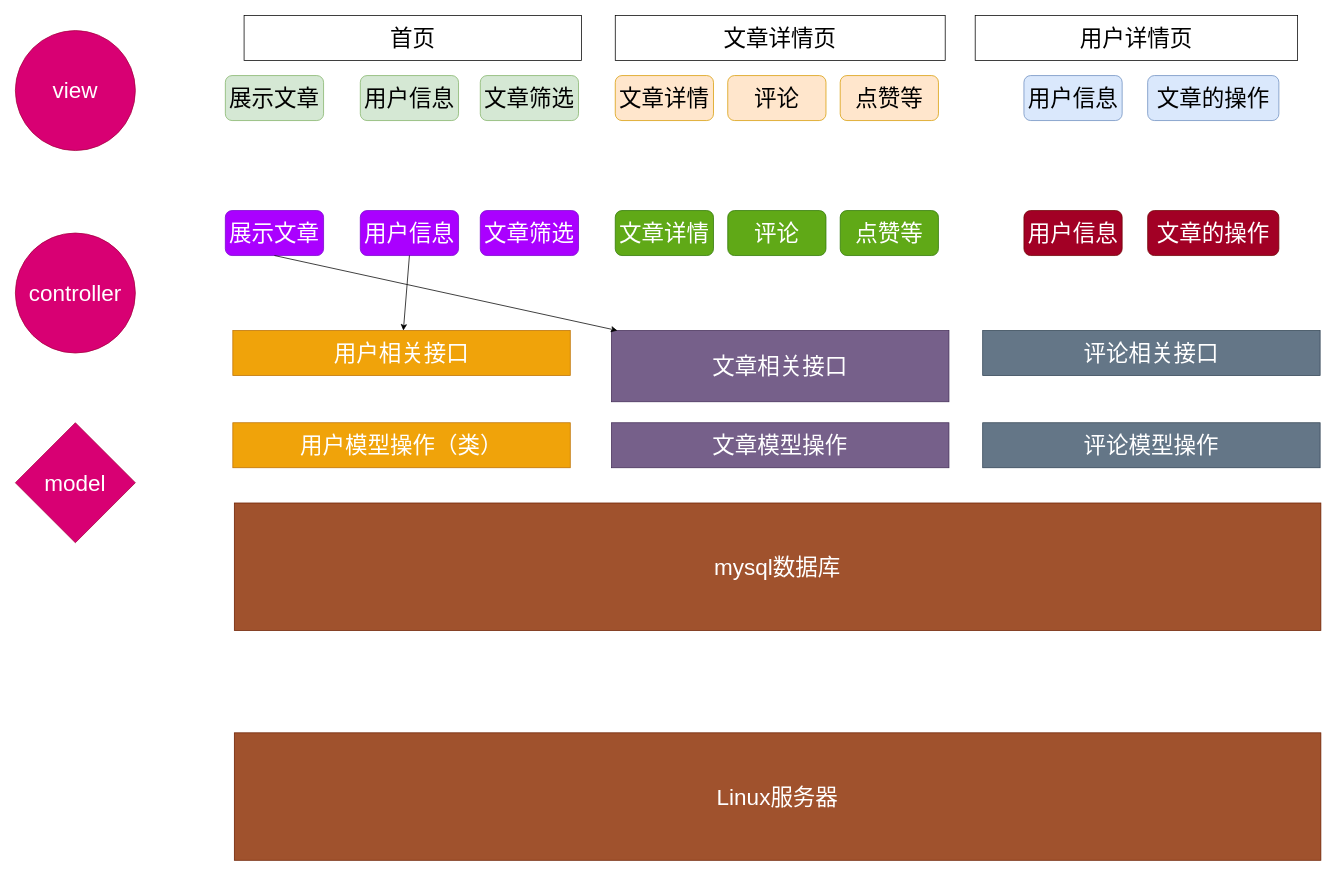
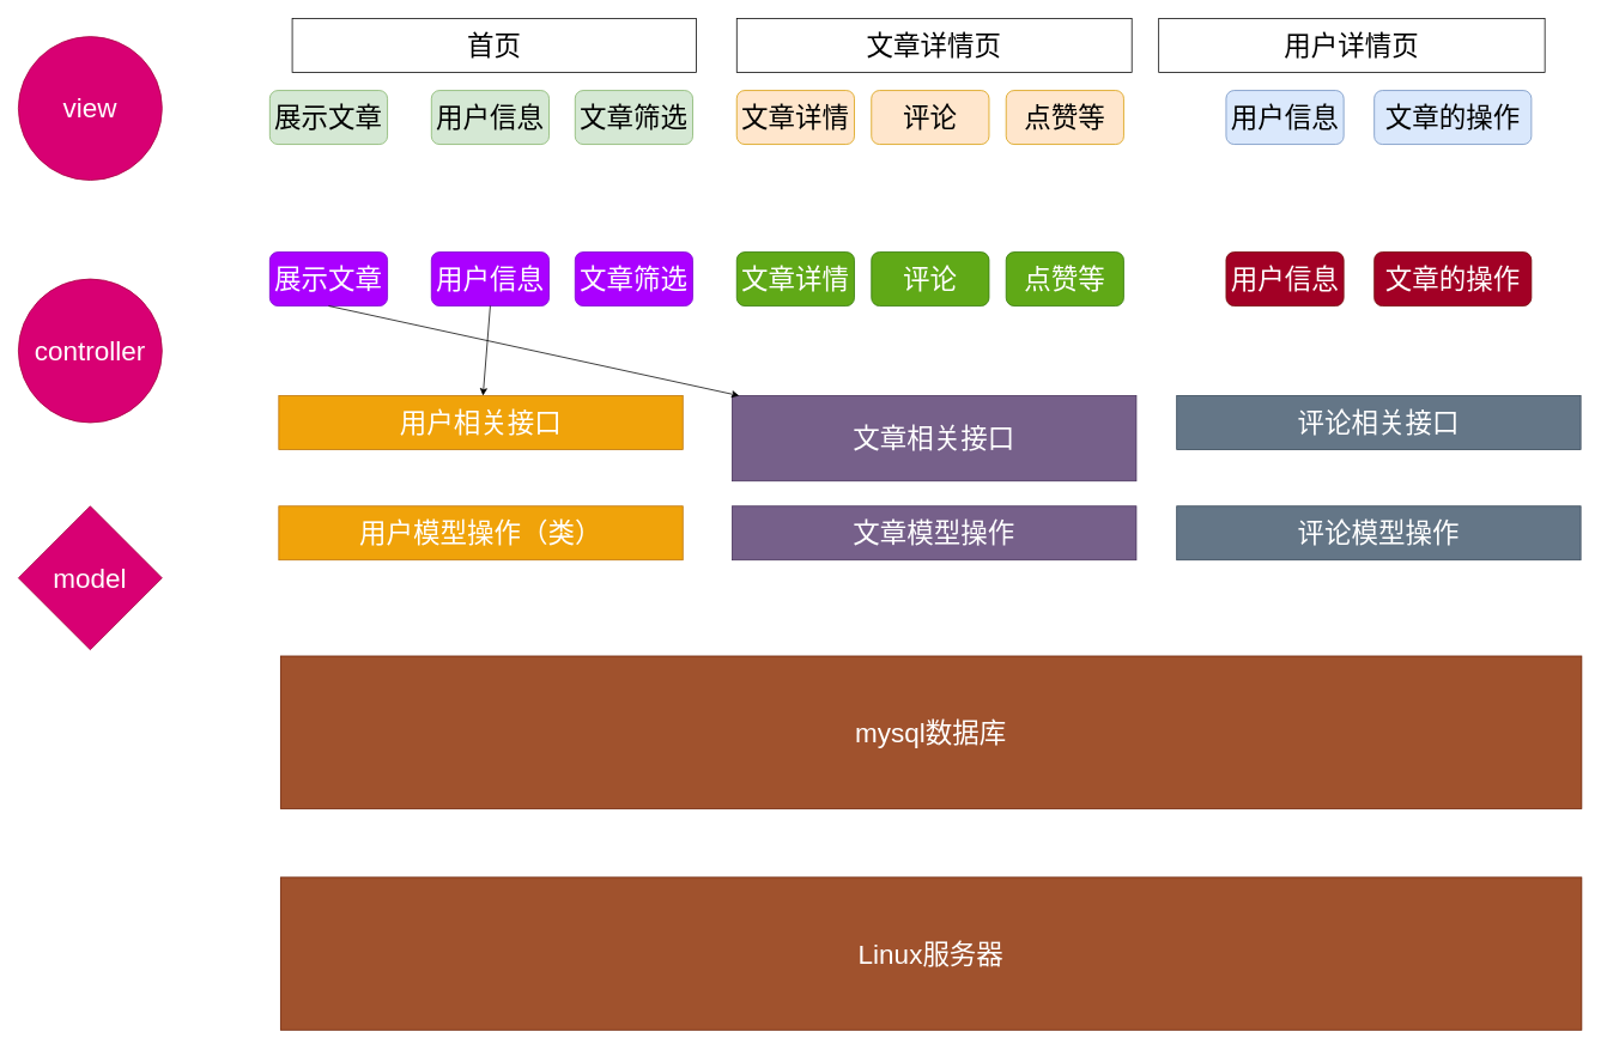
  <mxCell id="0" />
  <mxCell id="1" parent="0" />
  <mxCell id="2" value="&lt;font style=&quot;font-size: 30px&quot;&gt;首页&lt;/font&gt;" style="rounded=0;whiteSpace=wrap;html=1;" parent="1" vertex="1"><mxGeometry x="325" y="20" width="450" height="60" as="geometry" /></mxCell>
- <mxCell id="3" value="&lt;span style=&quot;font-size: 30px&quot;&gt;用户详情页&lt;/span&gt;" style="rounded=0;whiteSpace=wrap;html=1;" parent="1" vertex="1"><mxGeometry x="1300" y="20" width="430" height="60" as="geometry" /></mxCell>
+ <mxCell id="3" value="&lt;span style=&quot;font-size: 30px&quot;&gt;用户详情页&lt;/span&gt;" style="rounded=0;whiteSpace=wrap;html=1;" parent="1" vertex="1"><mxGeometry x="1290" y="20" width="430" height="60" as="geometry" /></mxCell>
  <mxCell id="4" value="&lt;span style=&quot;font-size: 30px&quot;&gt;文章详情页&lt;/span&gt;" style="rounded=0;whiteSpace=wrap;html=1;" parent="1" vertex="1"><mxGeometry x="820" y="20" width="440" height="60" as="geometry" /></mxCell>
  <mxCell id="5" value="&lt;font style=&quot;font-size: 30px&quot;&gt;展示文章&lt;/font&gt;" style="rounded=1;whiteSpace=wrap;html=1;fillColor=#d5e8d4;strokeColor=#82b366;" parent="1" vertex="1"><mxGeometry x="300" y="100" width="131" height="60" as="geometry" /></mxCell>
  <mxCell id="6" value="&lt;font style=&quot;font-size: 30px&quot;&gt;用户信息&lt;br&gt;&lt;/font&gt;" style="rounded=1;whiteSpace=wrap;html=1;fillColor=#d5e8d4;strokeColor=#82b366;" parent="1" vertex="1"><mxGeometry x="480" y="100" width="131" height="60" as="geometry" /></mxCell>
  <mxCell id="7" value="&lt;font style=&quot;font-size: 30px&quot;&gt;文章筛选&lt;br&gt;&lt;/font&gt;" style="rounded=1;whiteSpace=wrap;html=1;fillColor=#d5e8d4;strokeColor=#82b366;" parent="1" vertex="1"><mxGeometry x="640" y="100" width="131" height="60" as="geometry" /></mxCell>
  <mxCell id="8" value="&lt;font style=&quot;font-size: 30px&quot;&gt;文章详情&lt;br&gt;&lt;/font&gt;" style="rounded=1;whiteSpace=wrap;html=1;fillColor=#ffe6cc;strokeColor=#d79b00;" parent="1" vertex="1"><mxGeometry x="820" y="100" width="131" height="60" as="geometry" /></mxCell>
  <mxCell id="9" value="&lt;font style=&quot;font-size: 30px&quot;&gt;评论&lt;br&gt;&lt;/font&gt;" style="rounded=1;whiteSpace=wrap;html=1;fillColor=#ffe6cc;strokeColor=#d79b00;" parent="1" vertex="1"><mxGeometry x="970" y="100" width="131" height="60" as="geometry" /></mxCell>
  <mxCell id="10" value="&lt;font style=&quot;font-size: 30px&quot;&gt;点赞等&lt;br&gt;&lt;/font&gt;" style="rounded=1;whiteSpace=wrap;html=1;fillColor=#ffe6cc;strokeColor=#d79b00;" parent="1" vertex="1"><mxGeometry x="1120" y="100" width="131" height="60" as="geometry" /></mxCell>
  <mxCell id="11" value="&lt;font style=&quot;font-size: 30px&quot;&gt;用户信息&lt;br&gt;&lt;/font&gt;" style="rounded=1;whiteSpace=wrap;html=1;fillColor=#dae8fc;strokeColor=#6c8ebf;" parent="1" vertex="1"><mxGeometry x="1365" y="100" width="131" height="60" as="geometry" /></mxCell>
  <mxCell id="12" value="&lt;font style=&quot;font-size: 30px&quot;&gt;文章的操作&lt;br&gt;&lt;/font&gt;" style="rounded=1;whiteSpace=wrap;html=1;fillColor=#dae8fc;strokeColor=#6c8ebf;" parent="1" vertex="1"><mxGeometry x="1530" y="100" width="175" height="60" as="geometry" /></mxCell>
  <mxCell id="13" value="&lt;font style=&quot;font-size: 30px&quot;&gt;view&lt;/font&gt;" style="ellipse;whiteSpace=wrap;html=1;aspect=fixed;fillColor=#d80073;strokeColor=#A50040;fontColor=#ffffff;" parent="1" vertex="1"><mxGeometry x="20" y="40" width="160" height="160" as="geometry" /></mxCell>
  <mxCell id="14" value="&lt;font style=&quot;font-size: 30px&quot;&gt;controller&lt;/font&gt;" style="ellipse;whiteSpace=wrap;html=1;aspect=fixed;fillColor=#d80073;strokeColor=#A50040;fontColor=#ffffff;" parent="1" vertex="1"><mxGeometry x="20" y="310" width="160" height="160" as="geometry" /></mxCell>
  <mxCell id="15" value="&lt;font style=&quot;font-size: 30px&quot;&gt;展示文章&lt;/font&gt;" style="rounded=1;whiteSpace=wrap;html=1;fillColor=#aa00ff;strokeColor=#7700CC;fontColor=#ffffff;" parent="1" vertex="1"><mxGeometry x="300" y="280" width="131" height="60" as="geometry" /></mxCell>
  <mxCell id="16" value="&lt;font style=&quot;font-size: 30px&quot;&gt;用户信息&lt;br&gt;&lt;/font&gt;" style="rounded=1;whiteSpace=wrap;html=1;fillColor=#aa00ff;strokeColor=#7700CC;fontColor=#ffffff;" parent="1" vertex="1"><mxGeometry x="480" y="280" width="131" height="60" as="geometry" /></mxCell>
  <mxCell id="17" value="&lt;font style=&quot;font-size: 30px&quot;&gt;文章筛选&lt;br&gt;&lt;/font&gt;" style="rounded=1;whiteSpace=wrap;html=1;fillColor=#aa00ff;strokeColor=#7700CC;fontColor=#ffffff;" parent="1" vertex="1"><mxGeometry x="640" y="280" width="131" height="60" as="geometry" /></mxCell>
  <mxCell id="18" value="&lt;font style=&quot;font-size: 30px&quot;&gt;文章详情&lt;br&gt;&lt;/font&gt;" style="rounded=1;whiteSpace=wrap;html=1;fillColor=#60a917;strokeColor=#2D7600;fontColor=#ffffff;" parent="1" vertex="1"><mxGeometry x="820" y="280" width="131" height="60" as="geometry" /></mxCell>
  <mxCell id="19" value="&lt;font style=&quot;font-size: 30px&quot;&gt;评论&lt;br&gt;&lt;/font&gt;" style="rounded=1;whiteSpace=wrap;html=1;fillColor=#60a917;strokeColor=#2D7600;fontColor=#ffffff;" parent="1" vertex="1"><mxGeometry x="970" y="280" width="131" height="60" as="geometry" /></mxCell>
  <mxCell id="20" value="&lt;font style=&quot;font-size: 30px&quot;&gt;点赞等&lt;br&gt;&lt;/font&gt;" style="rounded=1;whiteSpace=wrap;html=1;fillColor=#60a917;strokeColor=#2D7600;fontColor=#ffffff;" parent="1" vertex="1"><mxGeometry x="1120" y="280" width="131" height="60" as="geometry" /></mxCell>
  <mxCell id="21" value="&lt;font style=&quot;font-size: 30px&quot;&gt;用户信息&lt;br&gt;&lt;/font&gt;" style="rounded=1;whiteSpace=wrap;html=1;fillColor=#a20025;strokeColor=#6F0000;fontColor=#ffffff;" parent="1" vertex="1"><mxGeometry x="1365" y="280" width="131" height="60" as="geometry" /></mxCell>
  <mxCell id="22" value="&lt;font style=&quot;font-size: 30px&quot;&gt;文章的操作&lt;br&gt;&lt;/font&gt;" style="rounded=1;whiteSpace=wrap;html=1;fillColor=#a20025;strokeColor=#6F0000;fontColor=#ffffff;" parent="1" vertex="1"><mxGeometry x="1530" y="280" width="175" height="60" as="geometry" /></mxCell>
  <mxCell id="23" value="&lt;font style=&quot;font-size: 30px&quot;&gt;用户相关接口&lt;/font&gt;" style="rounded=0;whiteSpace=wrap;html=1;fillColor=#f0a30a;strokeColor=#BD7000;fontColor=#ffffff;" parent="1" vertex="1"><mxGeometry x="310" y="440" width="450" height="60" as="geometry" /></mxCell>
  <mxCell id="24" value="&lt;font style=&quot;font-size: 30px&quot;&gt;文章相关接口&lt;/font&gt;" style="rounded=0;whiteSpace=wrap;html=1;fillColor=#76608a;strokeColor=#432D57;fontColor=#ffffff;" parent="1" vertex="1"><mxGeometry x="815" y="440" width="450" height="95" as="geometry" /></mxCell>
  <mxCell id="25" value="&lt;font style=&quot;font-size: 30px&quot;&gt;评论相关接口&lt;/font&gt;" style="rounded=0;whiteSpace=wrap;html=1;fillColor=#647687;strokeColor=#314354;fontColor=#ffffff;" parent="1" vertex="1"><mxGeometry x="1310" y="440" width="450" height="60" as="geometry" /></mxCell>
  <mxCell id="26" value="&lt;font style=&quot;font-size: 30px&quot;&gt;用户模型操作（类）&lt;/font&gt;" style="rounded=0;whiteSpace=wrap;html=1;fillColor=#f0a30a;strokeColor=#BD7000;fontColor=#ffffff;" parent="1" vertex="1"><mxGeometry x="310" y="563" width="450" height="60" as="geometry" /></mxCell>
  <mxCell id="27" value="&lt;font style=&quot;font-size: 30px&quot;&gt;文章模型操作&lt;/font&gt;" style="rounded=0;whiteSpace=wrap;html=1;fillColor=#76608a;strokeColor=#432D57;fontColor=#ffffff;" parent="1" vertex="1"><mxGeometry x="815" y="563" width="450" height="60" as="geometry" /></mxCell>
  <mxCell id="28" value="&lt;font style=&quot;font-size: 30px&quot;&gt;评论模型操作&lt;/font&gt;" style="rounded=0;whiteSpace=wrap;html=1;fillColor=#647687;strokeColor=#314354;fontColor=#ffffff;" parent="1" vertex="1"><mxGeometry x="1310" y="563" width="450" height="60" as="geometry" /></mxCell>
- <mxCell id="29" value="&lt;span style=&quot;font-size: 30px&quot;&gt;mysql数据库&lt;/span&gt;" style="rounded=0;whiteSpace=wrap;html=1;fillColor=#a0522d;strokeColor=#6D1F00;fontColor=#ffffff;" parent="1" vertex="1"><mxGeometry x="312" y="670" width="1449" height="170" as="geometry" /></mxCell>
+ <mxCell id="29" value="&lt;span style=&quot;font-size: 30px&quot;&gt;mysql数据库&lt;/span&gt;" style="rounded=0;whiteSpace=wrap;html=1;fillColor=#a0522d;strokeColor=#6D1F00;fontColor=#ffffff;" parent="1" vertex="1"><mxGeometry x="312" y="730" width="1449" height="170" as="geometry" /></mxCell>
  <mxCell id="30" value="&lt;span style=&quot;font-size: 30px&quot;&gt;Linux服务器&lt;/span&gt;" style="rounded=0;whiteSpace=wrap;html=1;fillColor=#a0522d;strokeColor=#6D1F00;fontColor=#ffffff;" parent="1" vertex="1"><mxGeometry x="312" y="976.5" width="1449" height="170" as="geometry" /></mxCell>
  <mxCell id="31" value="&lt;font style=&quot;font-size: 30px&quot;&gt;model&lt;/font&gt;" style="rhombus;whiteSpace=wrap;html=1;aspect=fixed;fillColor=#d80073;strokeColor=#A50040;fontColor=#ffffff;" parent="1" vertex="1"><mxGeometry x="20" y="563" width="160" height="160" as="geometry" /></mxCell>
  <mxCell id="32" value="" style="endArrow=classic;html=1;exitX=0.5;exitY=1;exitDx=0;exitDy=0;" parent="1" source="15" target="24" edge="1"><mxGeometry width="50" height="50" relative="1" as="geometry"><mxPoint x="20" y="1220" as="sourcePoint" /><mxPoint x="70" y="1170" as="targetPoint" /></mxGeometry></mxCell>
  <mxCell id="33" value="" style="endArrow=classic;html=1;exitX=0.5;exitY=1;exitDx=0;exitDy=0;" parent="1" source="16" target="23" edge="1"><mxGeometry width="50" height="50" relative="1" as="geometry"><mxPoint x="375.5" y="350" as="sourcePoint" /><mxPoint x="894.346" y="450" as="targetPoint" /></mxGeometry></mxCell>
